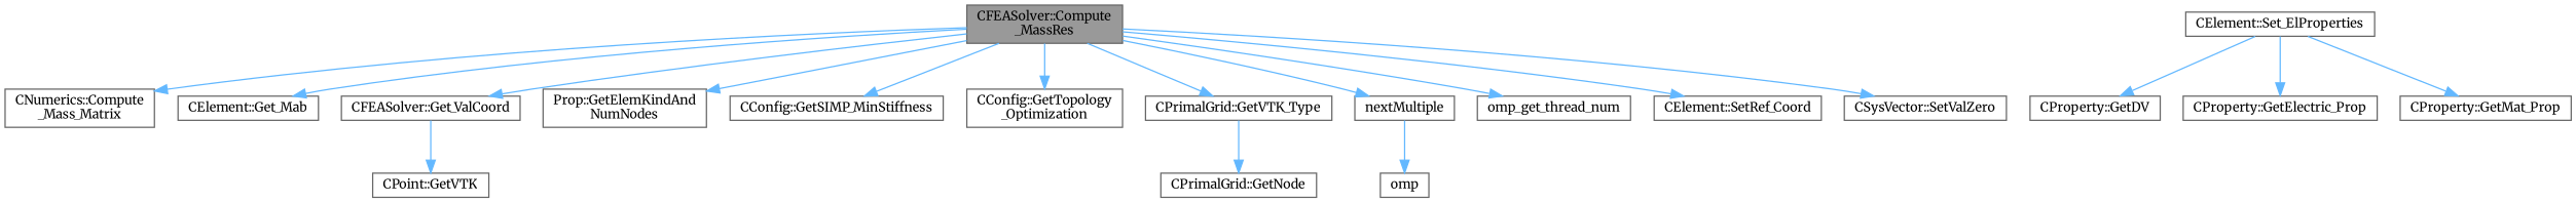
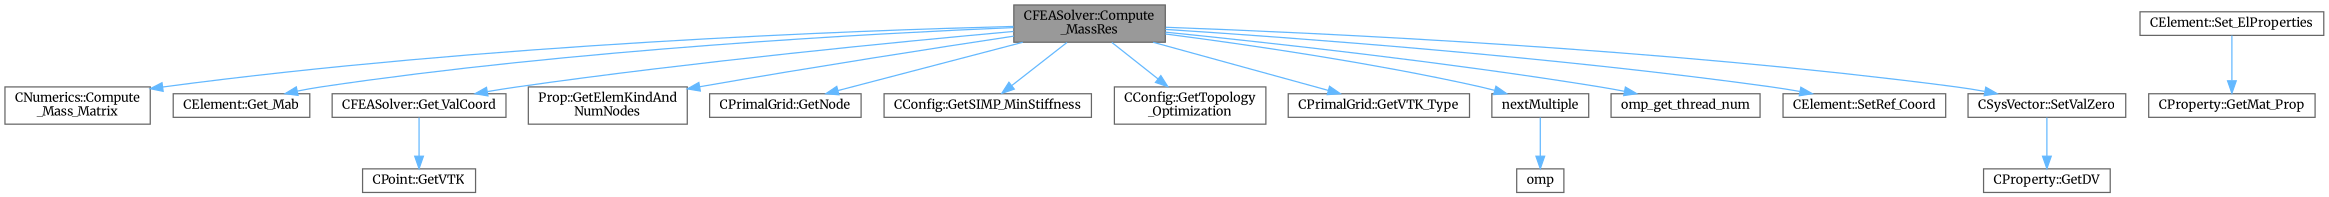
  digraph {
    fontname=Merriweather
    rankdir=TB
    node [color=grey40 fillcolor=white fontname=Merriweather fontsize=10 shape=box style=filled]
    edge [color=steelblue1 fontname=Merriweather fontsize=10 labelfontname=Helvetica labelfontsize=10 style=solid]
    n1 [color=gray40 fillcolor=grey60 fontcolor=black height=0.2 label="CFEASolver::Compute\l_MassRes" width=0.4]
    n2 [height=0.2 label="CNumerics::Compute\l_Mass_Matrix" width=0.4]
    n3 [height=0.2 label="CElement::Get_Mab" width=0.4]
    n4 [height=0.2 label="CFEASolver::Get_ValCoord" width=0.4]
    n5 [height=0.2 label="Prop::GetElemKindAnd\lNumNodes" width=0.4]
    n6 [height=0.2 label="CPrimalGrid::GetNode" width=0.4]
    n7 [height=0.2 label="CConfig::GetSIMP_MinStiffness" width=0.4]
    n8 [height=0.2 label="CConfig::GetTopology\l_Optimization" width=0.4]
    n9 [height=0.2 label="CPrimalGrid::GetVTK_Type" width=0.4]
    n10 [height=0.2 label=nextMultiple width=0.4]
    n11 [height=0.2 label=omp_get_thread_num width=0.4]
    n12 [height=0.2 label="CElement::SetRef_Coord" width=0.4]
    n13 [height=0.2 label="CSysVector::SetValZero" width=0.4]
    n14 [height=0.2 label="CPoint::GetVTK" width=0.4]
    n15 [height=0.2 label=omp width=0.4]
    n16 [height=0.2 label="CElement::Set_ElProperties" width=0.4]
    n17 [height=0.2 label="CProperty::GetDV" width=0.4]
-   n18 [height=0.2 label="CProperty::GetElectric_Prop" width=0.4]
    n19 [height=0.2 label="CProperty::GetMat_Prop" width=0.4]
    n1 -> n2
    n1 -> n3
    n1 -> n4
    n1 -> n5
-   n9 -> n6
+   n1 -> n6
    n1 -> n7
    n1 -> n8
    n1 -> n9
    n1 -> n10
    n1 -> n11
    n1 -> n12
    n1 -> n13
    n4 -> n14
    n10 -> n15
-   n16 -> n17
-   n16 -> n18
+   n13 -> n17
    n16 -> n19
  }
